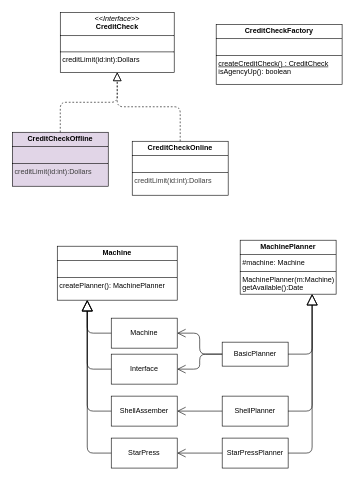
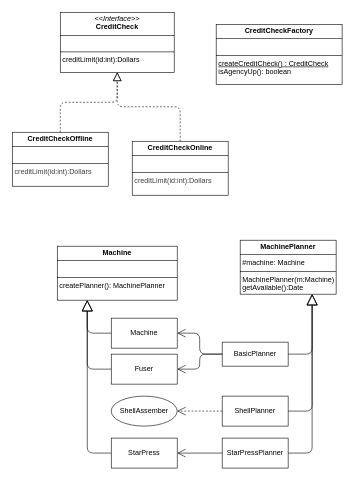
  <mxCell id="0" />
  <mxCell id="1" parent="0" />
  <mxCell id="2" value="&lt;p style=&quot;margin:0px;margin-top:4px;text-align:center;&quot;&gt;&lt;i&gt;&amp;lt;&amp;lt;Interface&amp;gt;&amp;gt;&lt;/i&gt;&lt;br&gt;&lt;span style=&quot;font-size: 12px;&quot;&gt;&lt;b&gt;CreditCheck&lt;/b&gt;&lt;/span&gt;&lt;/p&gt;&lt;hr size=&quot;1&quot; style=&quot;border-style:solid;&quot;&gt;&lt;p style=&quot;margin:0px;margin-left:4px;&quot;&gt;&lt;br&gt;&lt;/p&gt;&lt;hr size=&quot;1&quot; style=&quot;border-style:solid;&quot;&gt;&lt;p style=&quot;margin:0px;margin-left:4px;&quot;&gt;creditLimit(id:int):Dollars&lt;/p&gt;" style="verticalAlign=top;align=left;overflow=fill;html=1;whiteSpace=wrap;" vertex="1" parent="1"><mxGeometry x="100" y="20" width="190" height="100" as="geometry" /></mxCell>
- <mxCell id="3" value="&lt;p style=&quot;margin:0px;margin-top:4px;text-align:center;&quot;&gt;&lt;span style=&quot;font-size: 12px;&quot;&gt;&lt;b&gt;CreditCheckOffline&lt;/b&gt;&lt;/span&gt;&lt;/p&gt;&lt;hr size=&quot;1&quot; style=&quot;border-style:solid;&quot;&gt;&lt;p style=&quot;margin:0px;margin-left:4px;&quot;&gt;&lt;br&gt;&lt;/p&gt;&lt;hr size=&quot;1&quot; style=&quot;border-style:solid;&quot;&gt;&lt;p style=&quot;margin:0px;margin-left:4px;&quot;&gt;&lt;span style=&quot;color: rgb(63, 63, 63);&quot;&gt;creditLimit(id:int):Dollars&lt;/span&gt;&lt;/p&gt;" style="verticalAlign=top;align=left;overflow=fill;html=1;whiteSpace=wrap;fillColor=#e1d5e7;" vertex="1" parent="1"><mxGeometry x="20" y="220" width="160" height="90" as="geometry" /></mxCell>
+ <mxCell id="3" value="&lt;p style=&quot;margin:0px;margin-top:4px;text-align:center;&quot;&gt;&lt;span style=&quot;font-size: 12px;&quot;&gt;&lt;b&gt;CreditCheckOffline&lt;/b&gt;&lt;/span&gt;&lt;/p&gt;&lt;hr size=&quot;1&quot; style=&quot;border-style:solid;&quot;&gt;&lt;p style=&quot;margin:0px;margin-left:4px;&quot;&gt;&lt;br&gt;&lt;/p&gt;&lt;hr size=&quot;1&quot; style=&quot;border-style:solid;&quot;&gt;&lt;p style=&quot;margin:0px;margin-left:4px;&quot;&gt;&lt;span style=&quot;color: rgb(63, 63, 63);&quot;&gt;creditLimit(id:int):Dollars&lt;/span&gt;&lt;/p&gt;" style="verticalAlign=top;align=left;overflow=fill;html=1;whiteSpace=wrap;" vertex="1" parent="1"><mxGeometry x="20" y="220" width="160" height="90" as="geometry" /></mxCell>
  <mxCell id="4" value="" style="endArrow=block;dashed=1;endFill=0;endSize=12;html=1;entryX=0.5;entryY=1;entryDx=0;entryDy=0;exitX=0.5;exitY=0;exitDx=0;exitDy=0;edgeStyle=orthogonalEdgeStyle;" edge="1" parent="1" source="3" target="2"><mxGeometry width="160" relative="1" as="geometry"><mxPoint x="20" y="200" as="sourcePoint" /><mxPoint x="180" y="200" as="targetPoint" /></mxGeometry></mxCell>
  <mxCell id="5" value="&lt;p style=&quot;margin:0px;margin-top:4px;text-align:center;&quot;&gt;&lt;span style=&quot;font-size: 12px;&quot;&gt;&lt;b&gt;CreditCheckOnline&lt;/b&gt;&lt;/span&gt;&lt;/p&gt;&lt;hr size=&quot;1&quot; style=&quot;border-style:solid;&quot;&gt;&lt;p style=&quot;margin:0px;margin-left:4px;&quot;&gt;&lt;br&gt;&lt;/p&gt;&lt;hr size=&quot;1&quot; style=&quot;border-style:solid;&quot;&gt;&lt;p style=&quot;margin:0px;margin-left:4px;&quot;&gt;&lt;span style=&quot;color: rgb(63, 63, 63);&quot;&gt;creditLimit(id:int):Dollars&lt;/span&gt;&lt;/p&gt;" style="verticalAlign=top;align=left;overflow=fill;html=1;whiteSpace=wrap;" vertex="1" parent="1"><mxGeometry x="220" y="235" width="160" height="90" as="geometry" /></mxCell>
  <mxCell id="6" value="" style="endArrow=block;dashed=1;endFill=0;endSize=12;html=1;exitX=0.5;exitY=0;exitDx=0;exitDy=0;entryX=0.5;entryY=1;entryDx=0;entryDy=0;edgeStyle=orthogonalEdgeStyle;" edge="1" parent="1" source="5" target="2"><mxGeometry width="160" relative="1" as="geometry"><mxPoint x="110" y="230" as="sourcePoint" /><mxPoint x="140" y="130" as="targetPoint" /></mxGeometry></mxCell>
  <mxCell id="7" value="&lt;p style=&quot;margin:0px;margin-top:4px;text-align:center;&quot;&gt;&lt;span style=&quot;font-size: 12px;&quot;&gt;&lt;b&gt;CreditCheckFactory&lt;/b&gt;&lt;/span&gt;&lt;/p&gt;&lt;hr size=&quot;1&quot; style=&quot;border-style:solid;&quot;&gt;&lt;p style=&quot;margin:0px;margin-left:4px;&quot;&gt;&lt;u&gt;&lt;br&gt;&lt;/u&gt;&lt;/p&gt;&lt;hr size=&quot;1&quot; style=&quot;border-style:solid;&quot;&gt;&lt;p style=&quot;margin:0px;margin-left:4px;&quot;&gt;&lt;u&gt;createCreditCheck() :&amp;nbsp;CreditCheck&lt;/u&gt;&lt;/p&gt;&lt;p style=&quot;margin:0px;margin-left:4px;&quot;&gt;isAgencyUp(): boolean&lt;/p&gt;" style="verticalAlign=top;align=left;overflow=fill;html=1;whiteSpace=wrap;" vertex="1" parent="1"><mxGeometry x="360" y="40" width="210" height="100" as="geometry" /></mxCell>
  <mxCell id="8" value="&lt;p style=&quot;margin:0px;margin-top:4px;text-align:center;&quot;&gt;&lt;b&gt;Machine&lt;/b&gt;&lt;/p&gt;&lt;hr size=&quot;1&quot; style=&quot;border-style:solid;&quot;&gt;&lt;p style=&quot;margin:0px;margin-left:4px;&quot;&gt;&lt;br&gt;&lt;/p&gt;&lt;hr size=&quot;1&quot; style=&quot;border-style:solid;&quot;&gt;&lt;p style=&quot;margin:0px;margin-left:4px;&quot;&gt;createPlanner(): MachinePlanner&amp;nbsp;&lt;/p&gt;" style="verticalAlign=top;align=left;overflow=fill;html=1;whiteSpace=wrap;" vertex="1" parent="1"><mxGeometry x="95" y="410" width="200" height="90" as="geometry" /></mxCell>
  <mxCell id="9" value="Machine" style="html=1;whiteSpace=wrap;" vertex="1" parent="1"><mxGeometry x="185" y="530" width="110" height="50" as="geometry" /></mxCell>
- <mxCell id="10" value="Interface" style="html=1;whiteSpace=wrap;" vertex="1" parent="1"><mxGeometry x="185" y="590" width="110" height="50" as="geometry" /></mxCell>
- <mxCell id="11" value="ShellAssember" style="html=1;whiteSpace=wrap;" vertex="1" parent="1"><mxGeometry x="185" y="660" width="110" height="50" as="geometry" /></mxCell>
+ <mxCell id="10" value="Fuser" style="html=1;whiteSpace=wrap;" vertex="1" parent="1"><mxGeometry x="185" y="590" width="110" height="50" as="geometry" /></mxCell>
+ <mxCell id="11" value="ShellAssember" style="ellipse;html=1;whiteSpace=wrap;" vertex="1" parent="1"><mxGeometry x="185" y="660" width="110" height="50" as="geometry" /></mxCell>
  <mxCell id="12" value="&lt;span style=&quot;color: rgb(0, 0, 0);&quot;&gt;StarPress&lt;/span&gt;" style="html=1;whiteSpace=wrap;" vertex="1" parent="1"><mxGeometry x="185" y="730" width="110" height="50" as="geometry" /></mxCell>
  <mxCell id="13" value="" style="endArrow=block;endSize=16;endFill=0;html=1;entryX=0.25;entryY=1;entryDx=0;entryDy=0;exitX=0;exitY=0.5;exitDx=0;exitDy=0;edgeStyle=orthogonalEdgeStyle;" edge="1" parent="1" source="9" target="8"><mxGeometry width="160" relative="1" as="geometry"><mxPoint x="190" y="560" as="sourcePoint" /><mxPoint x="430" y="680" as="targetPoint" /></mxGeometry></mxCell>
  <mxCell id="14" value="" style="endArrow=block;endSize=16;endFill=0;html=1;entryX=0.25;entryY=1;entryDx=0;entryDy=0;exitX=0;exitY=0.5;exitDx=0;exitDy=0;edgeStyle=orthogonalEdgeStyle;" edge="1" parent="1" source="10" target="8"><mxGeometry width="160" relative="1" as="geometry"><mxPoint x="180" y="625" as="sourcePoint" /><mxPoint x="140" y="570" as="targetPoint" /></mxGeometry></mxCell>
- <mxCell id="15" value="" style="endArrow=block;endSize=16;endFill=0;html=1;exitX=0;exitY=0.5;exitDx=0;exitDy=0;entryX=0.25;entryY=1;entryDx=0;entryDy=0;edgeStyle=orthogonalEdgeStyle;" edge="1" parent="1" source="11" target="8"><mxGeometry width="160" relative="1" as="geometry"><mxPoint x="180" y="695" as="sourcePoint" /><mxPoint x="100" y="550" as="targetPoint" /></mxGeometry></mxCell>
  <mxCell id="16" value="" style="endArrow=block;endSize=16;endFill=0;html=1;exitX=0;exitY=0.5;exitDx=0;exitDy=0;entryX=0.25;entryY=1;entryDx=0;entryDy=0;edgeStyle=orthogonalEdgeStyle;" edge="1" parent="1" source="12" target="8"><mxGeometry width="160" relative="1" as="geometry"><mxPoint x="160" y="735" as="sourcePoint" /><mxPoint x="120" y="550" as="targetPoint" /></mxGeometry></mxCell>
  <mxCell id="17" value="&lt;p style=&quot;margin:0px;margin-top:4px;text-align:center;&quot;&gt;&lt;b&gt;MachinePlanner&lt;/b&gt;&lt;/p&gt;&lt;hr size=&quot;1&quot; style=&quot;border-style:solid;&quot;&gt;&lt;p style=&quot;margin:0px;margin-left:4px;&quot;&gt;#machine: Machine&lt;/p&gt;&lt;hr size=&quot;1&quot; style=&quot;border-style:solid;&quot;&gt;&lt;p style=&quot;margin:0px;margin-left:4px;&quot;&gt;MachinePlanner(m:Machine)&lt;/p&gt;&lt;p style=&quot;margin:0px;margin-left:4px;&quot;&gt;getAvailable():Date&lt;/p&gt;" style="verticalAlign=top;align=left;overflow=fill;html=1;whiteSpace=wrap;" vertex="1" parent="1"><mxGeometry x="400" y="400" width="160" height="90" as="geometry" /></mxCell>
  <mxCell id="18" value="BasicPlanner" style="html=1;whiteSpace=wrap;" vertex="1" parent="1"><mxGeometry x="370" y="570" width="110" height="40" as="geometry" /></mxCell>
  <mxCell id="19" value="ShellPlanner" style="html=1;whiteSpace=wrap;" vertex="1" parent="1"><mxGeometry x="370" y="660" width="110" height="50" as="geometry" /></mxCell>
  <mxCell id="20" value="StarPressPlanner" style="html=1;whiteSpace=wrap;" vertex="1" parent="1"><mxGeometry x="370" y="730" width="110" height="50" as="geometry" /></mxCell>
  <mxCell id="21" value="" style="endArrow=block;endSize=16;endFill=0;html=1;entryX=0.75;entryY=1;entryDx=0;entryDy=0;exitX=1;exitY=0.5;exitDx=0;exitDy=0;edgeStyle=orthogonalEdgeStyle;" edge="1" parent="1" source="18" target="17"><mxGeometry width="160" relative="1" as="geometry"><mxPoint x="520" y="570" as="sourcePoint" /><mxPoint x="630" y="560" as="targetPoint" /></mxGeometry></mxCell>
  <mxCell id="22" value="" style="endArrow=block;endSize=16;endFill=0;html=1;entryX=0.75;entryY=1;entryDx=0;entryDy=0;exitX=1;exitY=0.5;exitDx=0;exitDy=0;edgeStyle=orthogonalEdgeStyle;" edge="1" parent="1" source="19" target="17"><mxGeometry width="160" relative="1" as="geometry"><mxPoint x="520" y="590" as="sourcePoint" /><mxPoint x="535" y="535" as="targetPoint" /></mxGeometry></mxCell>
  <mxCell id="23" value="" style="endArrow=block;endSize=16;endFill=0;html=1;entryX=0.75;entryY=1;entryDx=0;entryDy=0;exitX=1;exitY=0.5;exitDx=0;exitDy=0;edgeStyle=orthogonalEdgeStyle;" edge="1" parent="1" source="20" target="17"><mxGeometry width="160" relative="1" as="geometry"><mxPoint x="510" y="655" as="sourcePoint" /><mxPoint x="525" y="540" as="targetPoint" /></mxGeometry></mxCell>
  <mxCell id="24" value="" style="endArrow=open;endFill=1;endSize=12;html=1;exitX=0;exitY=0.5;exitDx=0;exitDy=0;entryX=1;entryY=0.5;entryDx=0;entryDy=0;edgeStyle=orthogonalEdgeStyle;" edge="1" parent="1" source="18" target="9"><mxGeometry width="160" relative="1" as="geometry"><mxPoint x="300" y="660" as="sourcePoint" /><mxPoint x="320" y="560" as="targetPoint" /></mxGeometry></mxCell>
  <mxCell id="25" value="" style="endArrow=open;endFill=1;endSize=12;html=1;exitX=0;exitY=0.5;exitDx=0;exitDy=0;entryX=1;entryY=0.5;entryDx=0;entryDy=0;edgeStyle=orthogonalEdgeStyle;" edge="1" parent="1" source="18" target="10"><mxGeometry width="160" relative="1" as="geometry"><mxPoint x="365" y="640" as="sourcePoint" /><mxPoint x="290" y="600" as="targetPoint" /></mxGeometry></mxCell>
- <mxCell id="26" value="" style="endArrow=open;endFill=1;endSize=12;html=1;entryX=1;entryY=0.5;entryDx=0;entryDy=0;exitX=0;exitY=0.5;exitDx=0;exitDy=0;" edge="1" parent="1" source="19" target="11"><mxGeometry width="160" relative="1" as="geometry"><mxPoint x="330" y="670" as="sourcePoint" /><mxPoint x="490" y="670" as="targetPoint" /></mxGeometry></mxCell>
+ <mxCell id="26" value="" style="endArrow=open;endFill=1;endSize=12;html=1;entryX=1;entryY=0.5;entryDx=0;entryDy=0;exitX=0;exitY=0.5;exitDx=0;exitDy=0;dashed=1;" edge="1" parent="1" source="19" target="11"><mxGeometry width="160" relative="1" as="geometry"><mxPoint x="330" y="670" as="sourcePoint" /><mxPoint x="490" y="670" as="targetPoint" /></mxGeometry></mxCell>
  <mxCell id="27" value="" style="endArrow=open;endFill=1;endSize=12;html=1;entryX=1;entryY=0.5;entryDx=0;entryDy=0;exitX=0;exitY=0.5;exitDx=0;exitDy=0;" edge="1" parent="1" source="20" target="12"><mxGeometry width="160" relative="1" as="geometry"><mxPoint x="380" y="750" as="sourcePoint" /><mxPoint x="305" y="760" as="targetPoint" /></mxGeometry></mxCell>
